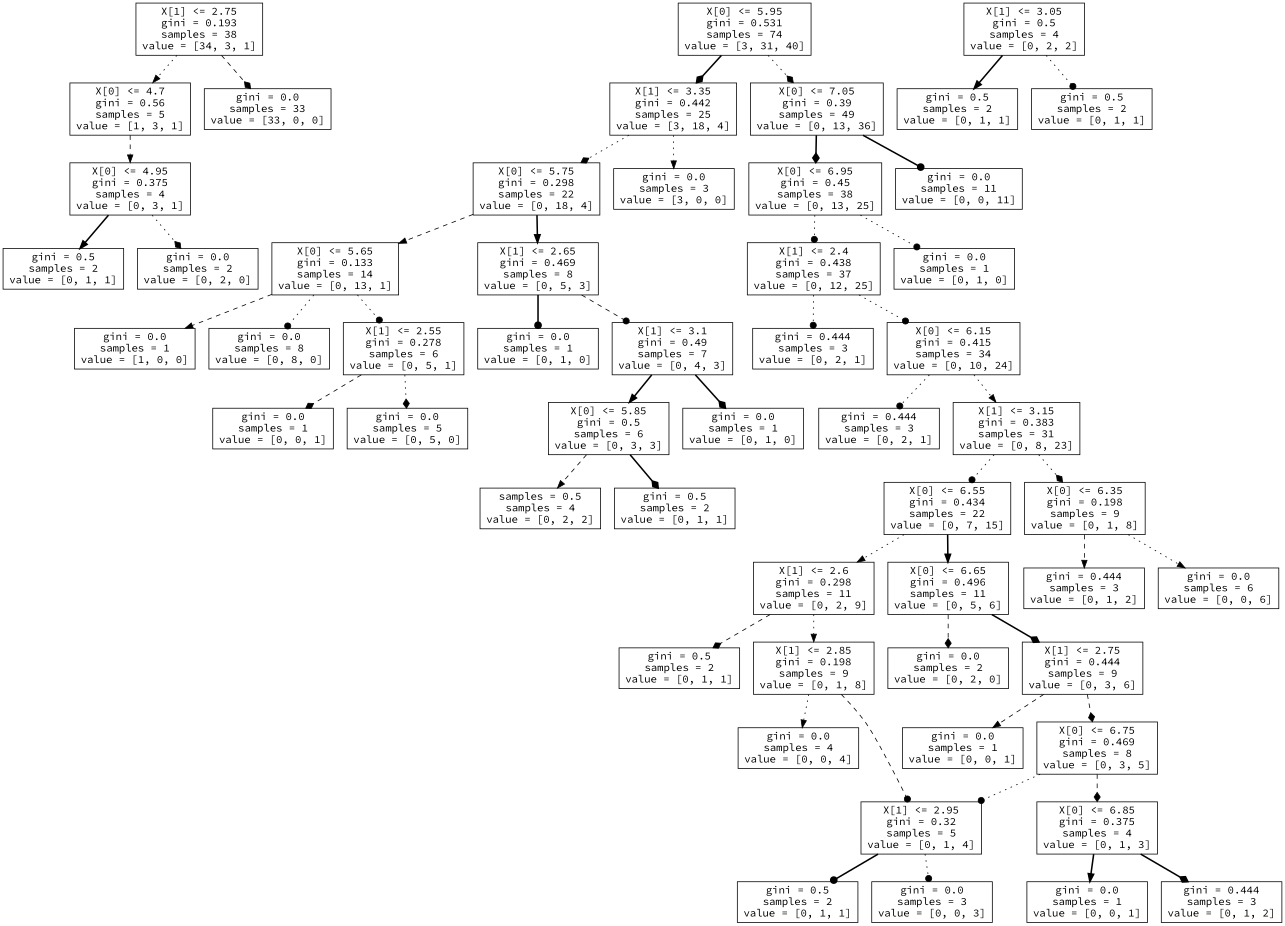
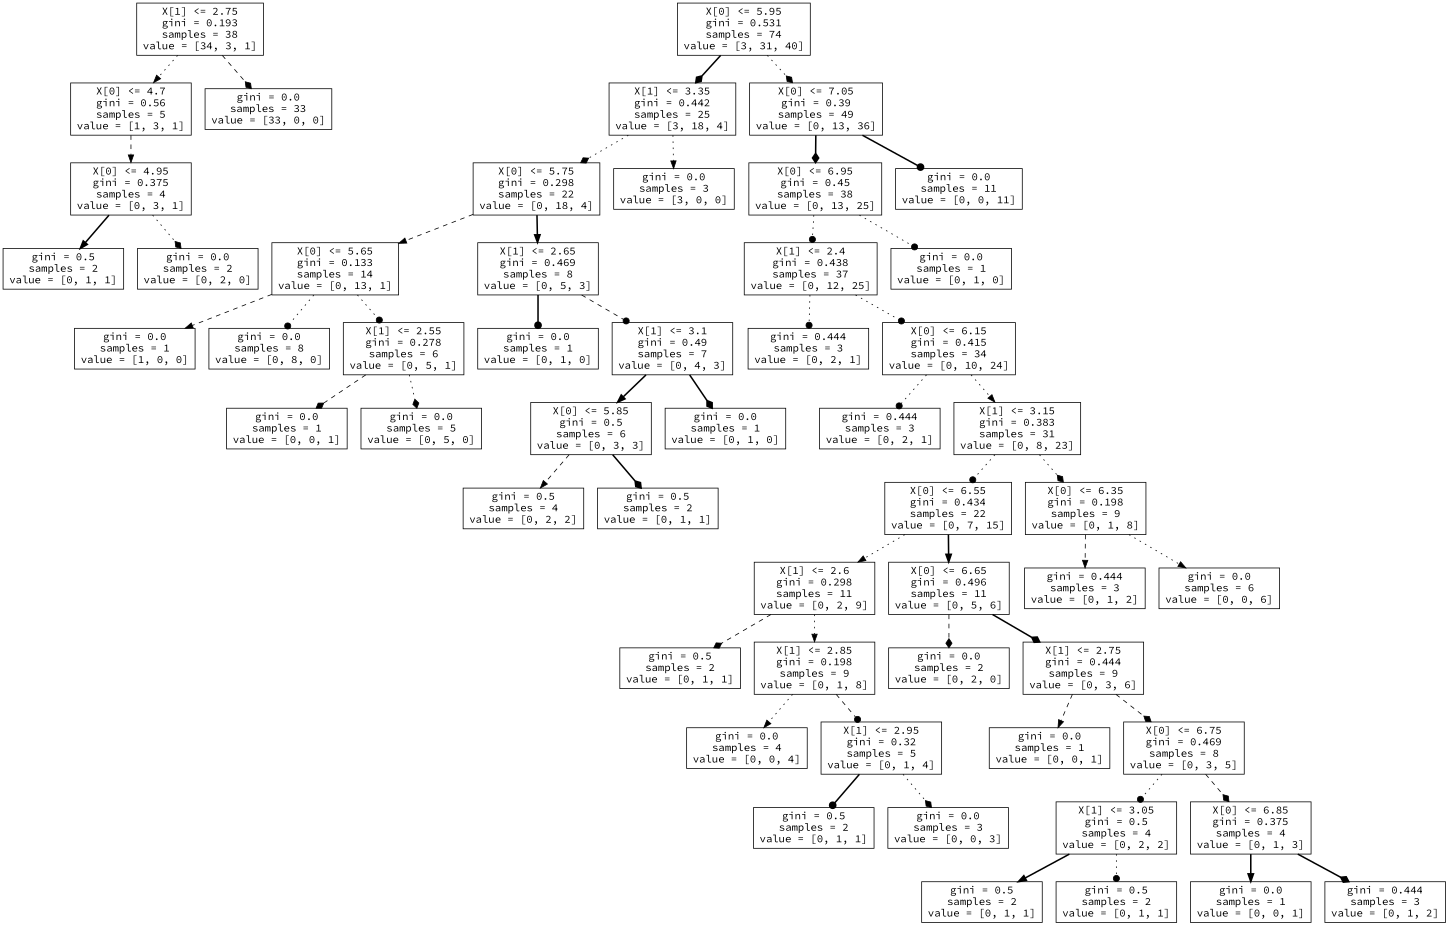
  digraph {
    fontname="Source Code Pro"
    node [fontname="Source Code Pro" shape=box]
    edge [arrowhead=normal fontname="Source Code Pro" style=dotted]
    n1 [label="X[1] <= 2.75\ngini = 0.193\nsamples = 38\nvalue = [34, 3, 1]"]
    n2 [label="X[0] <= 4.7\ngini = 0.56\nsamples = 5\nvalue = [1, 3, 1]"]
    n3 [label="gini = 0.0\nsamples = 33\nvalue = [33, 0, 0]"]
    n4 [label="X[0] <= 5.95\ngini = 0.531\nsamples = 74\nvalue = [3, 31, 40]"]
    n5 [label="X[1] <= 3.35\ngini = 0.442\nsamples = 25\nvalue = [3, 18, 4]"]
    n6 [label="X[0] <= 7.05\ngini = 0.39\nsamples = 49\nvalue = [0, 13, 36]"]
    n7 [label="X[0] <= 4.95\ngini = 0.375\nsamples = 4\nvalue = [0, 3, 1]"]
    n8 [label="gini = 0.0\nsamples = 1\nvalue = [1, 0, 0]"]
    n9 [label="gini = 0.5\nsamples = 2\nvalue = [0, 1, 1]"]
    n10 [label="gini = 0.0\nsamples = 2\nvalue = [0, 2, 0]"]
    n11 [label="X[0] <= 5.75\ngini = 0.298\nsamples = 22\nvalue = [0, 18, 4]"]
    n12 [label="gini = 0.0\nsamples = 3\nvalue = [3, 0, 0]"]
    n13 [label="X[0] <= 6.95\ngini = 0.45\nsamples = 38\nvalue = [0, 13, 25]"]
    n14 [label="gini = 0.0\nsamples = 11\nvalue = [0, 0, 11]"]
    n15 [label="X[0] <= 5.65\ngini = 0.133\nsamples = 14\nvalue = [0, 13, 1]"]
    n16 [label="X[1] <= 2.65\ngini = 0.469\nsamples = 8\nvalue = [0, 5, 3]"]
    n17 [label="gini = 0.0\nsamples = 8\nvalue = [0, 8, 0]"]
    n18 [label="X[1] <= 2.55\ngini = 0.278\nsamples = 6\nvalue = [0, 5, 1]"]
    n19 [label="gini = 0.0\nsamples = 1\nvalue = [0, 1, 0]"]
    n20 [label="X[1] <= 3.1\ngini = 0.49\nsamples = 7\nvalue = [0, 4, 3]"]
    n21 [label="gini = 0.0\nsamples = 1\nvalue = [0, 0, 1]"]
    n22 [label="gini = 0.0\nsamples = 5\nvalue = [0, 5, 0]"]
    n23 [label="X[0] <= 5.85\ngini = 0.5\nsamples = 6\nvalue = [0, 3, 3]"]
    n24 [label="gini = 0.0\nsamples = 1\nvalue = [0, 1, 0]"]
-   n25 [label="samples = 0.5\nsamples = 4\nvalue = [0, 2, 2]"]
+   n25 [label="gini = 0.5\nsamples = 4\nvalue = [0, 2, 2]"]
    n26 [label="gini = 0.5\nsamples = 2\nvalue = [0, 1, 1]"]
    n27 [label="X[1] <= 2.4\ngini = 0.438\nsamples = 37\nvalue = [0, 12, 25]"]
    n28 [label="gini = 0.0\nsamples = 1\nvalue = [0, 1, 0]"]
    n29 [label="gini = 0.444\nsamples = 3\nvalue = [0, 2, 1]"]
    n30 [label="X[0] <= 6.15\ngini = 0.415\nsamples = 34\nvalue = [0, 10, 24]"]
    n31 [label="gini = 0.444\nsamples = 3\nvalue = [0, 2, 1]"]
    n32 [label="X[1] <= 3.15\ngini = 0.383\nsamples = 31\nvalue = [0, 8, 23]"]
    n33 [label="X[0] <= 6.55\ngini = 0.434\nsamples = 22\nvalue = [0, 7, 15]"]
    n34 [label="X[0] <= 6.35\ngini = 0.198\nsamples = 9\nvalue = [0, 1, 8]"]
    n35 [label="X[1] <= 2.6\ngini = 0.298\nsamples = 11\nvalue = [0, 2, 9]"]
    n36 [label="X[0] <= 6.65\ngini = 0.496\nsamples = 11\nvalue = [0, 5, 6]"]
    n37 [label="gini = 0.444\nsamples = 3\nvalue = [0, 1, 2]"]
    n38 [label="gini = 0.0\nsamples = 6\nvalue = [0, 0, 6]"]
    n39 [label="gini = 0.5\nsamples = 2\nvalue = [0, 1, 1]"]
    n40 [label="X[1] <= 2.85\ngini = 0.198\nsamples = 9\nvalue = [0, 1, 8]"]
    n41 [label="gini = 0.0\nsamples = 2\nvalue = [0, 2, 0]"]
    n42 [label="X[1] <= 2.75\ngini = 0.444\nsamples = 9\nvalue = [0, 3, 6]"]
    n43 [label="gini = 0.0\nsamples = 4\nvalue = [0, 0, 4]"]
    n44 [label="X[1] <= 2.95\ngini = 0.32\nsamples = 5\nvalue = [0, 1, 4]"]
    n45 [label="gini = 0.5\nsamples = 2\nvalue = [0, 1, 1]"]
    n46 [label="gini = 0.0\nsamples = 3\nvalue = [0, 0, 3]"]
    n47 [label="gini = 0.0\nsamples = 1\nvalue = [0, 0, 1]"]
    n48 [label="X[0] <= 6.75\ngini = 0.469\nsamples = 8\nvalue = [0, 3, 5]"]
    n49 [label="X[1] <= 3.05\ngini = 0.5\nsamples = 4\nvalue = [0, 2, 2]"]
    n50 [label="X[0] <= 6.85\ngini = 0.375\nsamples = 4\nvalue = [0, 1, 3]"]
    n51 [label="gini = 0.5\nsamples = 2\nvalue = [0, 1, 1]"]
    n52 [label="gini = 0.5\nsamples = 2\nvalue = [0, 1, 1]"]
    n53 [label="gini = 0.0\nsamples = 1\nvalue = [0, 0, 1]"]
    n54 [label="gini = 0.444\nsamples = 3\nvalue = [0, 1, 2]"]
    n1 -> n2
    n1 -> n3 [arrowhead=diamond style=dashed]
    n2 -> n7 [style=dashed]
    n4 -> n5 [arrowhead=diamond style=bold]
    n4 -> n6 [arrowhead=diamond]
    n5 -> n11 [arrowhead=diamond]
    n5 -> n12
    n6 -> n13 [arrowhead=diamond style=bold]
    n6 -> n14 [arrowhead=dot style=bold]
    n7 -> n9 [style=bold]
    n7 -> n10 [arrowhead=diamond]
    n11 -> n15 [style=dashed]
    n11 -> n16 [style=bold]
    n13 -> n27 [arrowhead=dot]
    n13 -> n28 [arrowhead=dot]
    n15 -> n8 [style=dashed]
    n15 -> n17 [arrowhead=dot]
    n15 -> n18 [arrowhead=dot]
    n16 -> n19 [arrowhead=dot style=bold]
    n16 -> n20 [arrowhead=dot style=dashed]
    n18 -> n21 [arrowhead=diamond style=dashed]
    n18 -> n22 [arrowhead=diamond]
    n20 -> n23 [style=bold]
    n20 -> n24 [arrowhead=diamond style=bold]
    n23 -> n25 [style=dashed]
    n23 -> n26 [arrowhead=diamond style=bold]
    n27 -> n29 [arrowhead=dot]
    n27 -> n30 [arrowhead=dot]
    n30 -> n31 [arrowhead=dot]
    n30 -> n32
    n32 -> n33 [arrowhead=dot]
    n32 -> n34 [arrowhead=diamond]
    n33 -> n35
    n33 -> n36 [style=bold]
    n34 -> n37 [style=dashed]
    n34 -> n38
    n35 -> n39 [arrowhead=diamond style=dashed]
    n35 -> n40
    n36 -> n41 [arrowhead=diamond style=dashed]
    n36 -> n42 [arrowhead=diamond style=bold]
    n40 -> n43
    n40 -> n44 [arrowhead=dot style=dashed]
    n42 -> n47 [style=dashed]
    n42 -> n48 [arrowhead=diamond style=dashed]
    n44 -> n45 [arrowhead=dot style=bold]
-   n44 -> n46 [arrowhead=dot]
-   n48 -> n44 [arrowhead=dot]
+   n44 -> n46 [arrowhead=diamond]
+   n48 -> n49 [arrowhead=dot]
    n48 -> n50 [arrowhead=diamond style=dashed]
    n49 -> n51 [style=bold]
    n49 -> n52 [arrowhead=dot]
    n50 -> n53 [style=bold]
    n50 -> n54 [arrowhead=diamond style=bold]
  }
